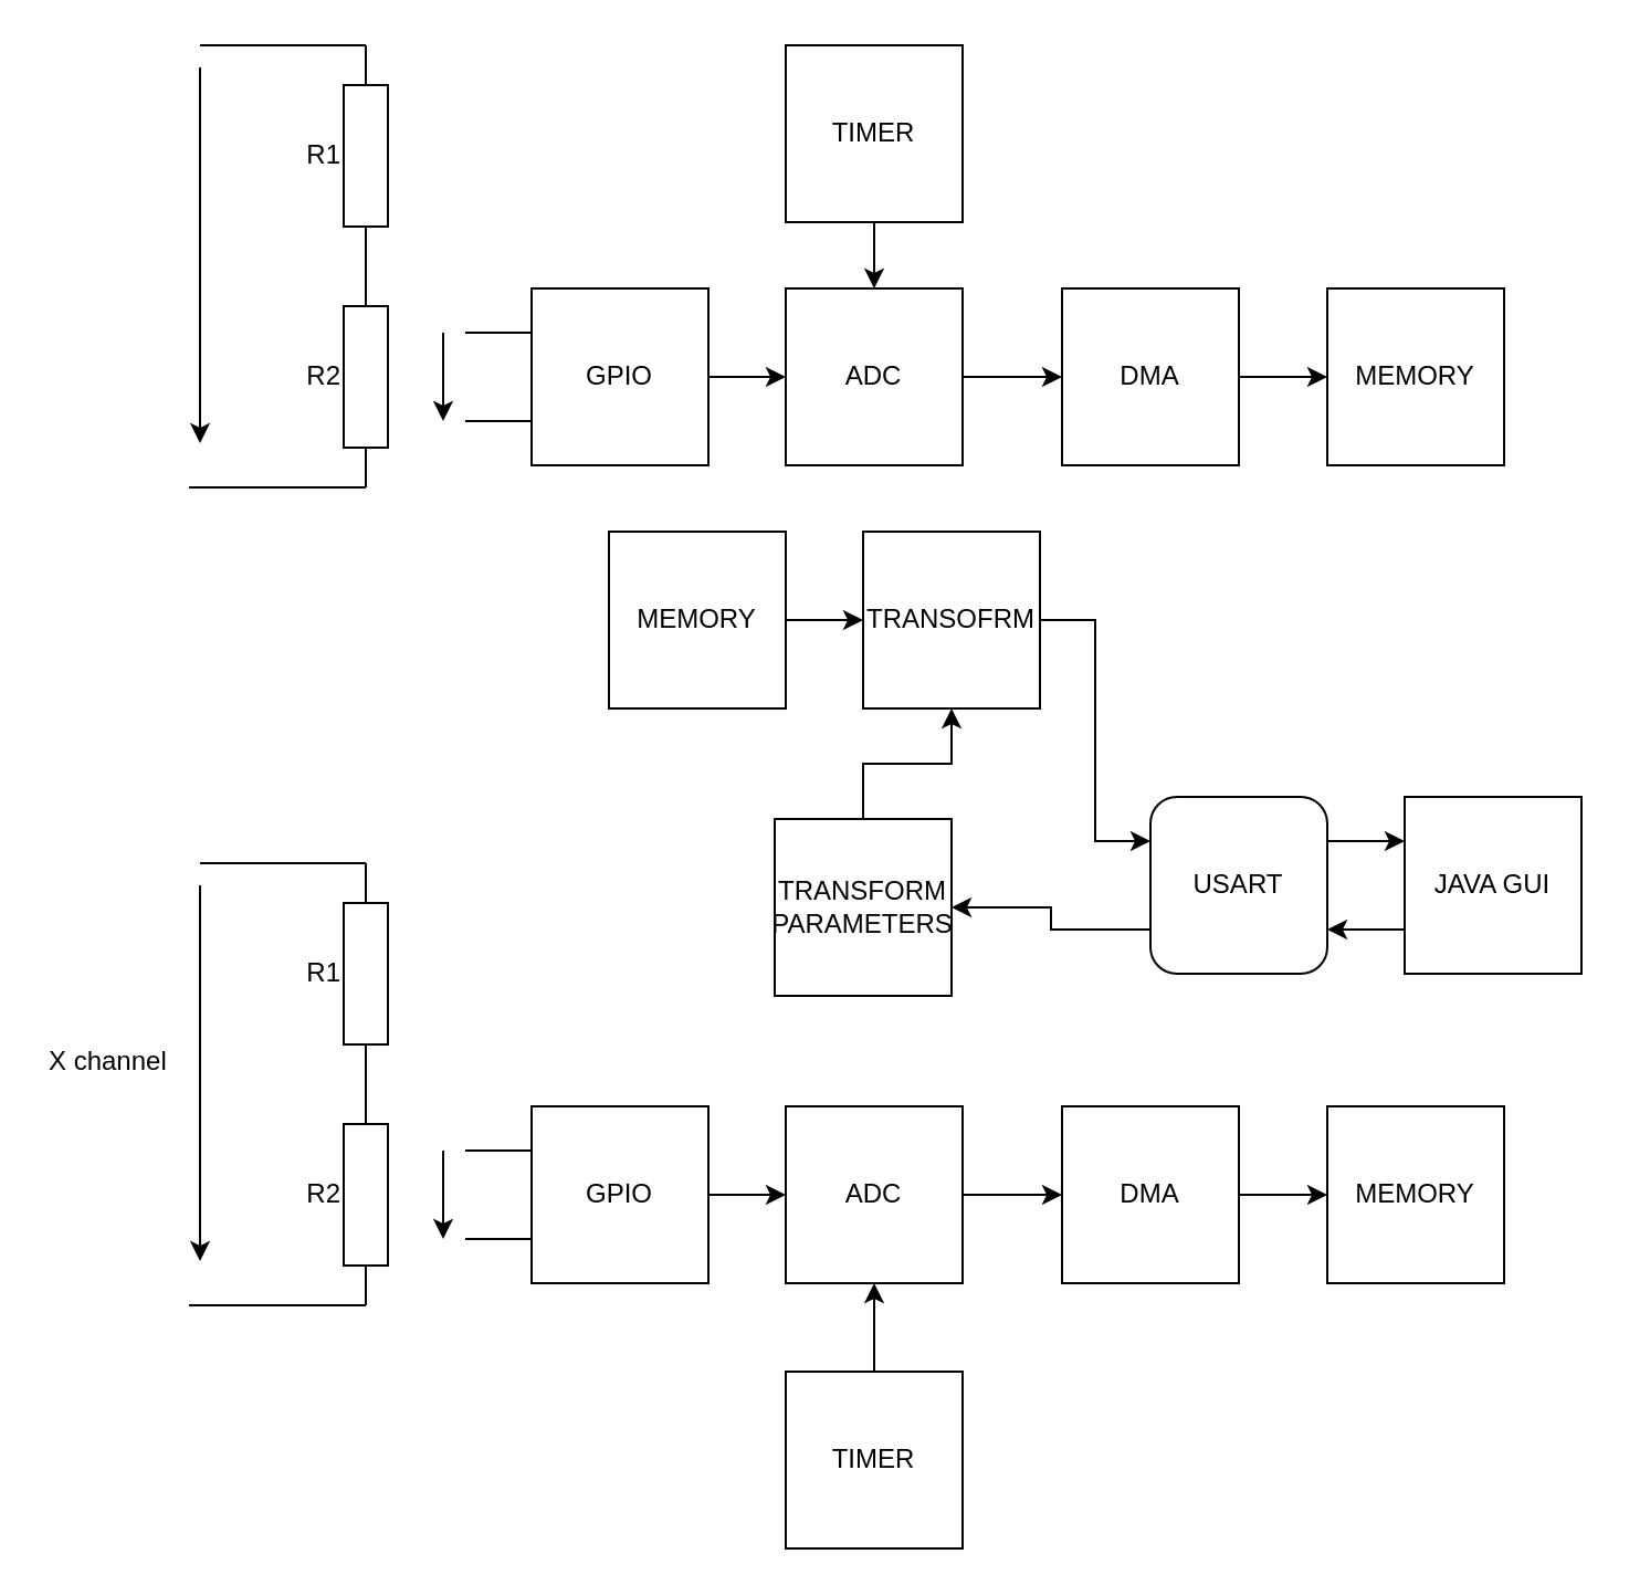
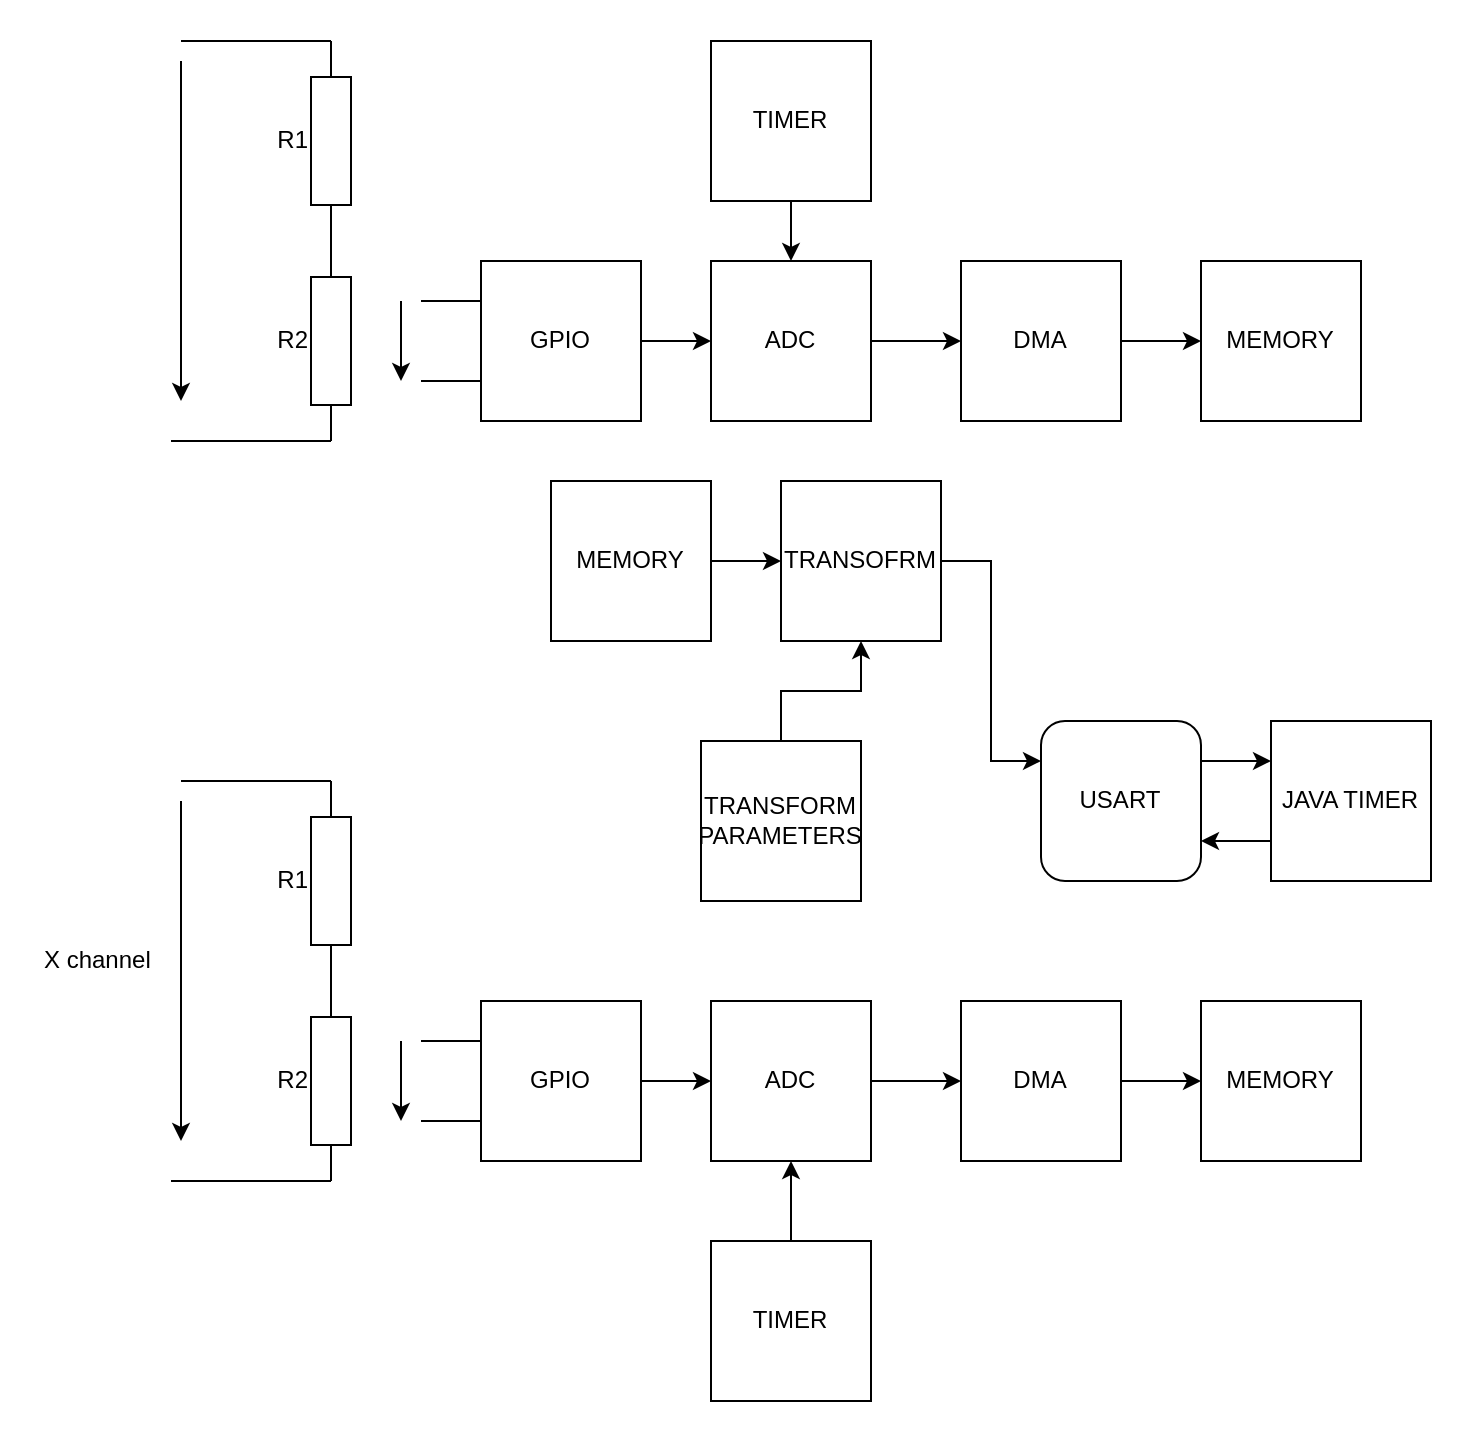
  <mxCell id="0" />
  <mxCell id="1" parent="0" />
  <mxCell id="2" style="edgeStyle=orthogonalEdgeStyle;rounded=0;orthogonalLoop=1;jettySize=auto;html=1;exitX=1;exitY=0.5;exitDx=0;exitDy=0;" edge="1" parent="1" source="3" target="5"><mxGeometry relative="1" as="geometry" /></mxCell>
  <mxCell id="3" value="ADC" style="whiteSpace=wrap;html=1;aspect=fixed;" vertex="1" parent="1"><mxGeometry x="355" y="130" width="80" height="80" as="geometry" /></mxCell>
  <mxCell id="4" value="" style="edgeStyle=orthogonalEdgeStyle;rounded=0;orthogonalLoop=1;jettySize=auto;html=1;" edge="1" parent="1" source="5" target="15"><mxGeometry relative="1" as="geometry" /></mxCell>
  <mxCell id="5" value="DMA" style="whiteSpace=wrap;html=1;aspect=fixed;" vertex="1" parent="1"><mxGeometry x="480" y="130" width="80" height="80" as="geometry" /></mxCell>
  <mxCell id="6" value="R1" style="pointerEvents=1;verticalLabelPosition=middle;shadow=0;dashed=0;align=right;fillColor=#ffffff;html=1;verticalAlign=middle;strokeWidth=1;shape=mxgraph.electrical.resistors.resistor_1;direction=north;labelPosition=left;" vertex="1" parent="1"><mxGeometry x="155" y="20" width="20" height="100" as="geometry" /></mxCell>
  <mxCell id="7" value="R2" style="pointerEvents=1;verticalLabelPosition=middle;shadow=0;dashed=0;align=right;fillColor=#ffffff;html=1;verticalAlign=middle;strokeWidth=1;shape=mxgraph.electrical.resistors.resistor_1;direction=north;labelPosition=left;" vertex="1" parent="1"><mxGeometry x="155" y="120" width="20" height="100" as="geometry" /></mxCell>
  <mxCell id="8" value="" style="endArrow=none;html=1;entryX=0;entryY=0.5;entryDx=0;entryDy=0;entryPerimeter=0;" edge="1" parent="1" target="7"><mxGeometry width="50" height="50" relative="1" as="geometry"><mxPoint x="85" y="220" as="sourcePoint" /><mxPoint x="205" y="240" as="targetPoint" /></mxGeometry></mxCell>
  <mxCell id="9" value="" style="endArrow=none;html=1;entryX=1;entryY=0.5;entryDx=0;entryDy=0;entryPerimeter=0;" edge="1" parent="1" target="6"><mxGeometry width="50" height="50" relative="1" as="geometry"><mxPoint x="90" y="20" as="sourcePoint" /><mxPoint x="95" y="10" as="targetPoint" /></mxGeometry></mxCell>
  <mxCell id="10" value="" style="edgeStyle=orthogonalEdgeStyle;rounded=0;orthogonalLoop=1;jettySize=auto;html=1;" edge="1" parent="1" source="11" target="3"><mxGeometry relative="1" as="geometry" /></mxCell>
  <mxCell id="11" value="GPIO" style="whiteSpace=wrap;html=1;aspect=fixed;" vertex="1" parent="1"><mxGeometry x="240" y="130" width="80" height="80" as="geometry" /></mxCell>
  <mxCell id="12" value="" style="endArrow=none;html=1;entryX=0;entryY=0.25;entryDx=0;entryDy=0;" edge="1" parent="1" target="11"><mxGeometry width="50" height="50" relative="1" as="geometry"><mxPoint x="210" y="150" as="sourcePoint" /><mxPoint x="110" y="240" as="targetPoint" /></mxGeometry></mxCell>
  <mxCell id="13" value="" style="endArrow=none;html=1;entryX=0;entryY=0.75;entryDx=0;entryDy=0;" edge="1" parent="1" target="11"><mxGeometry width="50" height="50" relative="1" as="geometry"><mxPoint x="210" y="190" as="sourcePoint" /><mxPoint x="250" y="160" as="targetPoint" /></mxGeometry></mxCell>
  <mxCell id="14" value="" style="endArrow=classic;html=1;" edge="1" parent="1"><mxGeometry width="50" height="50" relative="1" as="geometry"><mxPoint x="200" y="150" as="sourcePoint" /><mxPoint x="200" y="190" as="targetPoint" /></mxGeometry></mxCell>
  <mxCell id="15" value="MEMORY" style="whiteSpace=wrap;html=1;aspect=fixed;" vertex="1" parent="1"><mxGeometry x="600" y="130" width="80" height="80" as="geometry" /></mxCell>
  <mxCell id="16" style="edgeStyle=orthogonalEdgeStyle;rounded=0;orthogonalLoop=1;jettySize=auto;html=1;exitX=1;exitY=0.5;exitDx=0;exitDy=0;entryX=0;entryY=0.5;entryDx=0;entryDy=0;" edge="1" parent="1" source="17" target="22"><mxGeometry relative="1" as="geometry" /></mxCell>
  <mxCell id="17" value="MEMORY" style="whiteSpace=wrap;html=1;aspect=fixed;" vertex="1" parent="1"><mxGeometry x="275" y="240" width="80" height="80" as="geometry" /></mxCell>
  <mxCell id="18" style="edgeStyle=orthogonalEdgeStyle;rounded=0;orthogonalLoop=1;jettySize=auto;html=1;exitX=1;exitY=0.25;exitDx=0;exitDy=0;entryX=0;entryY=0.25;entryDx=0;entryDy=0;" edge="1" parent="1" source="20" target="24"><mxGeometry relative="1" as="geometry" /></mxCell>
- <mxCell id="19" style="edgeStyle=orthogonalEdgeStyle;rounded=0;orthogonalLoop=1;jettySize=auto;html=1;exitX=0;exitY=0.75;exitDx=0;exitDy=0;entryX=1;entryY=0.5;entryDx=0;entryDy=0;" edge="1" parent="1" source="20" target="26"><mxGeometry relative="1" as="geometry" /></mxCell>
  <mxCell id="20" value="USART" style="whiteSpace=wrap;html=1;aspect=fixed;rounded=1;" vertex="1" parent="1"><mxGeometry x="520" y="360" width="80" height="80" as="geometry" /></mxCell>
  <mxCell id="21" style="edgeStyle=orthogonalEdgeStyle;rounded=0;orthogonalLoop=1;jettySize=auto;html=1;exitX=1;exitY=0.5;exitDx=0;exitDy=0;entryX=0;entryY=0.25;entryDx=0;entryDy=0;" edge="1" parent="1" source="22" target="20"><mxGeometry relative="1" as="geometry" /></mxCell>
  <mxCell id="22" value="TRANSOFRM" style="whiteSpace=wrap;html=1;aspect=fixed;" vertex="1" parent="1"><mxGeometry x="390" y="240" width="80" height="80" as="geometry" /></mxCell>
  <mxCell id="23" style="edgeStyle=orthogonalEdgeStyle;rounded=0;orthogonalLoop=1;jettySize=auto;html=1;exitX=0;exitY=0.75;exitDx=0;exitDy=0;entryX=1;entryY=0.75;entryDx=0;entryDy=0;" edge="1" parent="1" source="24" target="20"><mxGeometry relative="1" as="geometry" /></mxCell>
- <mxCell id="24" value="JAVA GUI" style="whiteSpace=wrap;html=1;aspect=fixed;" vertex="1" parent="1"><mxGeometry x="635" y="360" width="80" height="80" as="geometry" /></mxCell>
+ <mxCell id="24" value="JAVA TIMER" style="whiteSpace=wrap;html=1;aspect=fixed;" vertex="1" parent="1"><mxGeometry x="635" y="360" width="80" height="80" as="geometry" /></mxCell>
  <mxCell id="25" style="edgeStyle=orthogonalEdgeStyle;rounded=0;orthogonalLoop=1;jettySize=auto;html=1;exitX=0.5;exitY=0;exitDx=0;exitDy=0;entryX=0.5;entryY=1;entryDx=0;entryDy=0;" edge="1" parent="1" source="26" target="22"><mxGeometry relative="1" as="geometry" /></mxCell>
  <mxCell id="26" value="&lt;div&gt;TRANSFORM&lt;/div&gt;&lt;div&gt;PARAMETERS&lt;br&gt;&lt;/div&gt;" style="whiteSpace=wrap;html=1;aspect=fixed;" vertex="1" parent="1"><mxGeometry x="350" y="370" width="80" height="80" as="geometry" /></mxCell>
  <mxCell id="27" value="" style="endArrow=classic;html=1;" edge="1" parent="1"><mxGeometry width="50" height="50" relative="1" as="geometry"><mxPoint x="90" y="30" as="sourcePoint" /><mxPoint x="90" y="200" as="targetPoint" /></mxGeometry></mxCell>
  <mxCell id="28" style="edgeStyle=orthogonalEdgeStyle;rounded=0;orthogonalLoop=1;jettySize=auto;html=1;exitX=1;exitY=0.5;exitDx=0;exitDy=0;" edge="1" parent="1" source="29" target="31"><mxGeometry relative="1" as="geometry" /></mxCell>
  <mxCell id="29" value="ADC" style="whiteSpace=wrap;html=1;aspect=fixed;" vertex="1" parent="1"><mxGeometry x="355" y="500" width="80" height="80" as="geometry" /></mxCell>
  <mxCell id="30" value="" style="edgeStyle=orthogonalEdgeStyle;rounded=0;orthogonalLoop=1;jettySize=auto;html=1;" edge="1" parent="1" source="31" target="41"><mxGeometry relative="1" as="geometry" /></mxCell>
  <mxCell id="31" value="DMA" style="whiteSpace=wrap;html=1;aspect=fixed;" vertex="1" parent="1"><mxGeometry x="480" y="500" width="80" height="80" as="geometry" /></mxCell>
  <mxCell id="32" value="R1" style="pointerEvents=1;verticalLabelPosition=middle;shadow=0;dashed=0;align=right;fillColor=#ffffff;html=1;verticalAlign=middle;strokeWidth=1;shape=mxgraph.electrical.resistors.resistor_1;direction=north;labelPosition=left;" vertex="1" parent="1"><mxGeometry x="155" y="390" width="20" height="100" as="geometry" /></mxCell>
  <mxCell id="33" value="R2" style="pointerEvents=1;verticalLabelPosition=middle;shadow=0;dashed=0;align=right;fillColor=#ffffff;html=1;verticalAlign=middle;strokeWidth=1;shape=mxgraph.electrical.resistors.resistor_1;direction=north;labelPosition=left;" vertex="1" parent="1"><mxGeometry x="155" y="490" width="20" height="100" as="geometry" /></mxCell>
  <mxCell id="34" value="" style="endArrow=none;html=1;entryX=0;entryY=0.5;entryDx=0;entryDy=0;entryPerimeter=0;" edge="1" parent="1" target="33"><mxGeometry width="50" height="50" relative="1" as="geometry"><mxPoint x="85" y="590" as="sourcePoint" /><mxPoint x="205" y="610" as="targetPoint" /></mxGeometry></mxCell>
  <mxCell id="35" value="" style="endArrow=none;html=1;entryX=1;entryY=0.5;entryDx=0;entryDy=0;entryPerimeter=0;" edge="1" parent="1" target="32"><mxGeometry width="50" height="50" relative="1" as="geometry"><mxPoint x="90" y="390" as="sourcePoint" /><mxPoint x="95" y="380" as="targetPoint" /></mxGeometry></mxCell>
  <mxCell id="36" value="" style="edgeStyle=orthogonalEdgeStyle;rounded=0;orthogonalLoop=1;jettySize=auto;html=1;" edge="1" parent="1" source="37" target="29"><mxGeometry relative="1" as="geometry" /></mxCell>
  <mxCell id="37" value="GPIO" style="whiteSpace=wrap;html=1;aspect=fixed;" vertex="1" parent="1"><mxGeometry x="240" y="500" width="80" height="80" as="geometry" /></mxCell>
  <mxCell id="38" value="" style="endArrow=none;html=1;entryX=0;entryY=0.25;entryDx=0;entryDy=0;" edge="1" parent="1" target="37"><mxGeometry width="50" height="50" relative="1" as="geometry"><mxPoint x="210" y="520" as="sourcePoint" /><mxPoint x="110" y="610" as="targetPoint" /></mxGeometry></mxCell>
  <mxCell id="39" value="" style="endArrow=none;html=1;entryX=0;entryY=0.75;entryDx=0;entryDy=0;" edge="1" parent="1" target="37"><mxGeometry width="50" height="50" relative="1" as="geometry"><mxPoint x="210" y="560" as="sourcePoint" /><mxPoint x="250" y="530" as="targetPoint" /></mxGeometry></mxCell>
  <mxCell id="40" value="" style="endArrow=classic;html=1;" edge="1" parent="1"><mxGeometry width="50" height="50" relative="1" as="geometry"><mxPoint x="200" y="520" as="sourcePoint" /><mxPoint x="200" y="560" as="targetPoint" /></mxGeometry></mxCell>
  <mxCell id="41" value="MEMORY" style="whiteSpace=wrap;html=1;aspect=fixed;" vertex="1" parent="1"><mxGeometry x="600" y="500" width="80" height="80" as="geometry" /></mxCell>
  <mxCell id="42" value="" style="endArrow=classic;html=1;" edge="1" parent="1"><mxGeometry width="50" height="50" relative="1" as="geometry"><mxPoint x="90" y="400" as="sourcePoint" /><mxPoint x="90" y="570" as="targetPoint" /></mxGeometry></mxCell>
  <mxCell id="43" value="X channel" style="text;html=1;resizable=0;points=[];autosize=1;align=left;verticalAlign=top;spacingTop=-4;" vertex="1" parent="1"><mxGeometry x="20" y="470" width="70" height="20" as="geometry" /></mxCell>
  <mxCell id="44" value="" style="edgeStyle=orthogonalEdgeStyle;rounded=0;orthogonalLoop=1;jettySize=auto;html=1;" edge="1" parent="1" source="45" target="3"><mxGeometry relative="1" as="geometry" /></mxCell>
  <mxCell id="45" value="TIMER" style="whiteSpace=wrap;html=1;aspect=fixed;" vertex="1" parent="1"><mxGeometry x="355" y="20" width="80" height="80" as="geometry" /></mxCell>
  <mxCell id="46" value="" style="edgeStyle=orthogonalEdgeStyle;rounded=0;orthogonalLoop=1;jettySize=auto;html=1;" edge="1" parent="1" source="47" target="29"><mxGeometry relative="1" as="geometry" /></mxCell>
  <mxCell id="47" value="TIMER" style="whiteSpace=wrap;html=1;aspect=fixed;" vertex="1" parent="1"><mxGeometry x="355" y="620" width="80" height="80" as="geometry" /></mxCell>
